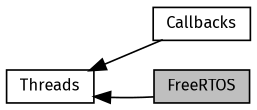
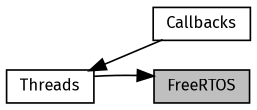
  digraph {
    fontname="Fira Sans"
    rankdir=LR
    node [color=black fillcolor=white fontname="Fira Sans" fontsize=10 shape=record style=filled]
    edge [dir=back fontname="Fira Sans" fontsize=10 labelfontname=Helvetica labelfontsize=10 shape=plaintext style=solid]
    n1 [height=0.2 label=Threads width=0.4]
    n2 [height=0.2 label=Callbacks width=0.4]
    n3 [fillcolor=grey75 fontcolor=black height=0.2 label=FreeRTOS width=0.4]
    n1 -> n2
-   n1 -> n3
+   n3 -> n1
  }
